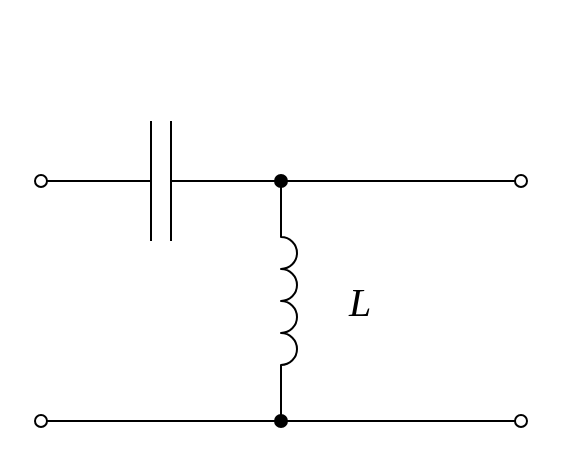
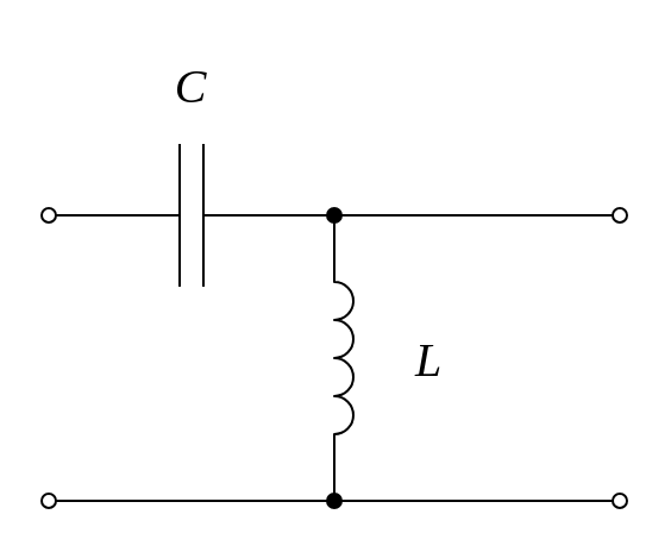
  <mxCell id="0" />
  <mxCell id="1" parent="0" />
  <mxCell id="2" value="" style="endArrow=none;html=1;rounded=0;entryX=1;entryY=1;entryDx=0;entryDy=0;entryPerimeter=0;startArrow=oval;startFill=0;" parent="1" edge="1"><mxGeometry width="50" height="50" relative="1" as="geometry"><mxPoint x="260" y="90" as="sourcePoint" /><mxPoint x="130" y="90" as="targetPoint" /></mxGeometry></mxCell>
  <mxCell id="3" value="" style="endArrow=oval;html=1;rounded=0;exitX=0;exitY=1;exitDx=0;exitDy=0;exitPerimeter=0;endFill=1;" parent="1" source="8" edge="1"><mxGeometry width="50" height="50" relative="1" as="geometry"><mxPoint x="140" y="100" as="sourcePoint" /><mxPoint x="140" y="90" as="targetPoint" /></mxGeometry></mxCell>
  <mxCell id="4" value="" style="endArrow=oval;html=1;rounded=0;exitX=1;exitY=1;exitDx=0;exitDy=0;exitPerimeter=0;endFill=1;" parent="1" source="8" edge="1"><mxGeometry width="50" height="50" relative="1" as="geometry"><mxPoint x="140" y="200" as="sourcePoint" /><mxPoint x="140" y="210" as="targetPoint" /></mxGeometry></mxCell>
  <mxCell id="5" value="" style="endArrow=oval;html=1;rounded=0;startArrow=oval;startFill=0;endFill=0;" parent="1" edge="1"><mxGeometry width="50" height="50" relative="1" as="geometry"><mxPoint x="260" y="210" as="sourcePoint" /><mxPoint x="20" y="210" as="targetPoint" /></mxGeometry></mxCell>
  <mxCell id="6" value="" style="endArrow=none;html=1;rounded=0;entryX=0;entryY=1;entryDx=0;entryDy=0;entryPerimeter=0;startArrow=oval;startFill=0;" parent="1" edge="1"><mxGeometry width="50" height="50" relative="1" as="geometry"><mxPoint x="20" y="90" as="sourcePoint" /><mxPoint x="30" y="90" as="targetPoint" /></mxGeometry></mxCell>
  <mxCell id="7" value="" style="pointerEvents=1;verticalLabelPosition=bottom;shadow=0;dashed=0;align=center;html=1;verticalAlign=top;shape=mxgraph.electrical.capacitors.capacitor_1;rotation=0;" parent="1" vertex="1"><mxGeometry x="30" y="60" width="100" height="60" as="geometry" /></mxCell>
  <mxCell id="8" value="" style="pointerEvents=1;verticalLabelPosition=bottom;shadow=0;dashed=0;align=center;html=1;verticalAlign=top;shape=mxgraph.electrical.inductors.inductor_3;rotation=90;" parent="1" vertex="1"><mxGeometry x="94" y="146" width="100" height="8" as="geometry" /></mxCell>
  <mxCell id="9" style="edgeStyle=orthogonalEdgeStyle;rounded=0;orthogonalLoop=1;jettySize=auto;html=1;exitX=1;exitY=1;exitDx=0;exitDy=0;exitPerimeter=0;entryX=0.972;entryY=1;entryDx=0;entryDy=0;entryPerimeter=0;endArrow=none;endFill=0;" parent="1" source="8" target="8" edge="1"><mxGeometry relative="1" as="geometry" /></mxCell>
+ <mxCell id="10" value="&lt;font face=&quot;Times New Roman&quot; style=&quot;font-size: 20px;&quot;&gt;&lt;i&gt;C&lt;/i&gt;&lt;/font&gt;" style="text;html=1;align=center;verticalAlign=middle;whiteSpace=wrap;rounded=0;" vertex="1" parent="1"><mxGeometry x="50" y="20" width="60" height="30" as="geometry" /></mxCell>
  <mxCell id="11" value="&lt;font face=&quot;Times New Roman&quot;&gt;&lt;span style=&quot;font-size: 20px;&quot;&gt;&lt;i&gt;L&lt;/i&gt;&lt;/span&gt;&lt;/font&gt;" style="text;html=1;align=center;verticalAlign=middle;whiteSpace=wrap;rounded=0;" vertex="1" parent="1"><mxGeometry x="150" y="135" width="60" height="30" as="geometry" /></mxCell>
